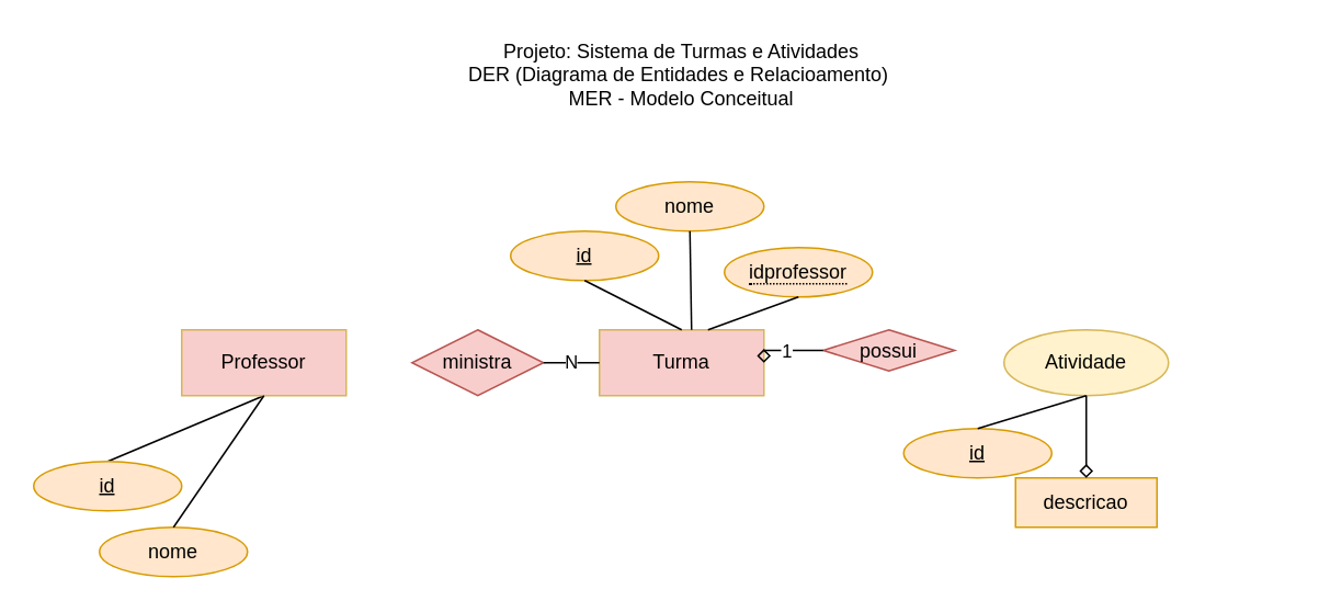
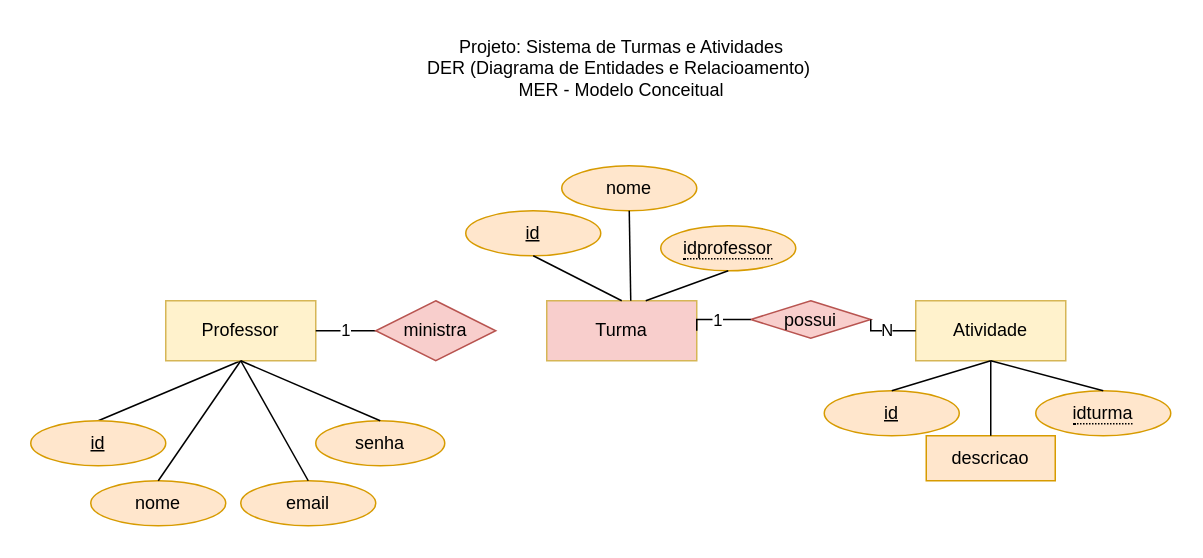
  <mxCell id="0" />
  <mxCell id="1" parent="0" />
  <mxCell id="2" value="Projeto:&amp;nbsp;Sistema de Turmas e Atividades&lt;div&gt;DER (Diagrama de Entidades e Relacioamento)&amp;nbsp;&lt;/div&gt;&lt;div&gt;MER - Modelo Conceitual&lt;/div&gt;" style="text;html=1;align=center;verticalAlign=middle;whiteSpace=wrap;rounded=0;" vertex="1" parent="1"><mxGeometry x="279" y="20" width="270" height="50" as="geometry" /></mxCell>
  <mxCell id="3" style="rounded=0;orthogonalLoop=1;jettySize=auto;html=1;exitX=0.5;exitY=1;exitDx=0;exitDy=0;entryX=0.5;entryY=0;entryDx=0;entryDy=0;endArrow=none;endFill=0;" edge="1" parent="1" source="4" target="13"><mxGeometry relative="1" as="geometry" /></mxCell>
- <mxCell id="4" value="Professor" style="whiteSpace=wrap;html=1;align=center;fillColor=#f8cecc;strokeColor=#d6b656;" vertex="1" parent="1"><mxGeometry x="110" y="200" width="100" height="40" as="geometry" /></mxCell>
+ <mxCell id="4" value="Professor" style="whiteSpace=wrap;html=1;align=center;fillColor=#fff2cc;strokeColor=#d6b656;" vertex="1" parent="1"><mxGeometry x="110" y="200" width="100" height="40" as="geometry" /></mxCell>
  <mxCell id="5" value="Turma" style="whiteSpace=wrap;html=1;align=center;fillColor=#f8cecc;strokeColor=#d6b656;" vertex="1" parent="1"><mxGeometry x="364" y="200" width="100" height="40" as="geometry" /></mxCell>
- <mxCell id="6" value="Atividade" style="ellipse;whiteSpace=wrap;html=1;align=center;fillColor=#fff2cc;strokeColor=#d6b656;" vertex="1" parent="1"><mxGeometry x="610" y="200" width="100" height="40" as="geometry" /></mxCell>
+ <mxCell id="6" value="Atividade" style="whiteSpace=wrap;html=1;align=center;fillColor=#fff2cc;strokeColor=#d6b656;" vertex="1" parent="1"><mxGeometry x="610" y="200" width="100" height="40" as="geometry" /></mxCell>
+ <mxCell id="7" value="1" style="edgeStyle=orthogonalEdgeStyle;rounded=0;orthogonalLoop=1;jettySize=auto;html=1;exitX=0;exitY=0.5;exitDx=0;exitDy=0;entryX=1;entryY=0.5;entryDx=0;entryDy=0;endArrow=none;endFill=0;" edge="1" parent="1" source="8" target="4"><mxGeometry relative="1" as="geometry" /></mxCell>
  <mxCell id="8" value="ministra" style="shape=rhombus;perimeter=rhombusPerimeter;whiteSpace=wrap;html=1;align=center;fillColor=#f8cecc;strokeColor=#b85450;" vertex="1" parent="1"><mxGeometry x="250" y="200" width="80" height="40" as="geometry" /></mxCell>
  <mxCell id="9" value="possui" style="shape=rhombus;perimeter=rhombusPerimeter;whiteSpace=wrap;html=1;align=center;fillColor=#f8cecc;strokeColor=#b85450;" vertex="1" parent="1"><mxGeometry x="500" y="200" width="80" height="25" as="geometry" /></mxCell>
- <mxCell id="10" value="N" style="edgeStyle=orthogonalEdgeStyle;rounded=0;orthogonalLoop=1;jettySize=auto;html=1;exitX=0;exitY=0.5;exitDx=0;exitDy=0;entryX=1;entryY=0.5;entryDx=0;entryDy=0;endArrow=none;endFill=0;" edge="1" parent="1" source="5" target="8"><mxGeometry relative="1" as="geometry"><mxPoint x="220" y="230" as="sourcePoint" /><mxPoint x="190" y="230" as="targetPoint" /></mxGeometry></mxCell>
- <mxCell id="12" value="1" style="edgeStyle=orthogonalEdgeStyle;rounded=0;orthogonalLoop=1;jettySize=auto;html=1;exitX=0;exitY=0.5;exitDx=0;exitDy=0;endArrow=diamond;endFill=0;entryX=1;entryY=0.5;entryDx=0;entryDy=0;" edge="1" parent="1" source="9" target="5"><mxGeometry relative="1" as="geometry"><mxPoint x="620" y="230" as="sourcePoint" /><mxPoint x="600" y="230" as="targetPoint" /></mxGeometry></mxCell>
+ <mxCell id="11" value="N" style="edgeStyle=orthogonalEdgeStyle;rounded=0;orthogonalLoop=1;jettySize=auto;html=1;exitX=0;exitY=0.5;exitDx=0;exitDy=0;endArrow=none;endFill=0;entryX=1;entryY=0.5;entryDx=0;entryDy=0;" edge="1" parent="1" source="6" target="9"><mxGeometry relative="1" as="geometry"><mxPoint x="490" y="230" as="sourcePoint" /><mxPoint x="690" y="220" as="targetPoint" /></mxGeometry></mxCell>
+ <mxCell id="12" value="1" style="edgeStyle=orthogonalEdgeStyle;rounded=0;orthogonalLoop=1;jettySize=auto;html=1;exitX=0;exitY=0.5;exitDx=0;exitDy=0;endArrow=none;endFill=0;entryX=1;entryY=0.5;entryDx=0;entryDy=0;" edge="1" parent="1" source="9" target="5"><mxGeometry relative="1" as="geometry"><mxPoint x="620" y="230" as="sourcePoint" /><mxPoint x="600" y="230" as="targetPoint" /></mxGeometry></mxCell>
  <mxCell id="13" value="id" style="ellipse;whiteSpace=wrap;html=1;align=center;fontStyle=4;fillColor=#ffe6cc;strokeColor=#d79b00;" vertex="1" parent="1"><mxGeometry x="20" y="280" width="90" height="30" as="geometry" /></mxCell>
  <mxCell id="14" value="nome" style="ellipse;whiteSpace=wrap;html=1;align=center;fillColor=#ffe6cc;strokeColor=#d79b00;" vertex="1" parent="1"><mxGeometry x="60" y="320" width="90" height="30" as="geometry" /></mxCell>
+ <mxCell id="15" value="email" style="ellipse;whiteSpace=wrap;html=1;align=center;fillColor=#ffe6cc;strokeColor=#d79b00;" vertex="1" parent="1"><mxGeometry x="160" y="320" width="90" height="30" as="geometry" /></mxCell>
+ <mxCell id="16" value="senha" style="ellipse;whiteSpace=wrap;html=1;align=center;fillColor=#ffe6cc;strokeColor=#d79b00;" vertex="1" parent="1"><mxGeometry x="210" y="280" width="86" height="30" as="geometry" /></mxCell>
  <mxCell id="17" value="nome" style="ellipse;whiteSpace=wrap;html=1;align=center;fillColor=#ffe6cc;strokeColor=#d79b00;" vertex="1" parent="1"><mxGeometry x="374" y="110" width="90" height="30" as="geometry" /></mxCell>
  <mxCell id="18" value="&lt;span style=&quot;border-bottom: 1px dotted&quot;&gt;idprofessor&lt;/span&gt;" style="ellipse;whiteSpace=wrap;html=1;align=center;fillColor=#ffe6cc;strokeColor=#d79b00;" vertex="1" parent="1"><mxGeometry x="440" y="150" width="90" height="30" as="geometry" /></mxCell>
  <mxCell id="19" value="id" style="ellipse;whiteSpace=wrap;html=1;align=center;fontStyle=4;fillColor=#ffe6cc;strokeColor=#d79b00;" vertex="1" parent="1"><mxGeometry x="310" y="140" width="90" height="30" as="geometry" /></mxCell>
  <mxCell id="20" value="id" style="ellipse;whiteSpace=wrap;html=1;align=center;fontStyle=4;fillColor=#ffe6cc;strokeColor=#d79b00;" vertex="1" parent="1"><mxGeometry x="549" y="260" width="90" height="30" as="geometry" /></mxCell>
+ <mxCell id="21" value="&lt;span style=&quot;border-bottom: 1px dotted&quot;&gt;idturma&lt;/span&gt;" style="ellipse;whiteSpace=wrap;html=1;align=center;fillColor=#ffe6cc;strokeColor=#d79b00;" vertex="1" parent="1"><mxGeometry x="690" y="260" width="90" height="30" as="geometry" /></mxCell>
  <mxCell id="22" value="descricao" style="whiteSpace=wrap;html=1;align=center;fillColor=#ffe6cc;strokeColor=#d79b00;rounded=0;" vertex="1" parent="1"><mxGeometry x="617" y="290" width="86" height="30" as="geometry" /></mxCell>
  <mxCell id="23" style="rounded=0;orthogonalLoop=1;jettySize=auto;html=1;exitX=0.5;exitY=1;exitDx=0;exitDy=0;entryX=0.5;entryY=0;entryDx=0;entryDy=0;endArrow=none;endFill=0;" edge="1" parent="1" source="4" target="14"><mxGeometry relative="1" as="geometry"><mxPoint x="170" y="250" as="sourcePoint" /><mxPoint x="75" y="290" as="targetPoint" /></mxGeometry></mxCell>
+ <mxCell id="24" style="rounded=0;orthogonalLoop=1;jettySize=auto;html=1;exitX=0.5;exitY=1;exitDx=0;exitDy=0;entryX=0.5;entryY=0;entryDx=0;entryDy=0;endArrow=none;endFill=0;" edge="1" parent="1" source="4" target="15"><mxGeometry relative="1" as="geometry"><mxPoint x="170" y="250" as="sourcePoint" /><mxPoint x="115" y="330" as="targetPoint" /></mxGeometry></mxCell>
+ <mxCell id="25" style="rounded=0;orthogonalLoop=1;jettySize=auto;html=1;exitX=0.5;exitY=1;exitDx=0;exitDy=0;entryX=0.5;entryY=0;entryDx=0;entryDy=0;endArrow=none;endFill=0;" edge="1" parent="1" source="4" target="16"><mxGeometry relative="1" as="geometry"><mxPoint x="170" y="250" as="sourcePoint" /><mxPoint x="215" y="330" as="targetPoint" /></mxGeometry></mxCell>
  <mxCell id="26" style="rounded=0;orthogonalLoop=1;jettySize=auto;html=1;exitX=0.5;exitY=0;exitDx=0;exitDy=0;entryX=0.5;entryY=1;entryDx=0;entryDy=0;endArrow=none;endFill=0;" edge="1" parent="1" source="5" target="19"><mxGeometry relative="1" as="geometry"><mxPoint x="170" y="250" as="sourcePoint" /><mxPoint x="263" y="290" as="targetPoint" /></mxGeometry></mxCell>
  <mxCell id="27" style="rounded=0;orthogonalLoop=1;jettySize=auto;html=1;exitX=0.56;exitY=0;exitDx=0;exitDy=0;entryX=0.5;entryY=1;entryDx=0;entryDy=0;endArrow=none;endFill=0;exitPerimeter=0;" edge="1" parent="1" source="5" target="17"><mxGeometry relative="1" as="geometry"><mxPoint x="424" y="210" as="sourcePoint" /><mxPoint x="385" y="180" as="targetPoint" /></mxGeometry></mxCell>
  <mxCell id="28" style="rounded=0;orthogonalLoop=1;jettySize=auto;html=1;entryX=0.5;entryY=1;entryDx=0;entryDy=0;endArrow=none;endFill=0;" edge="1" parent="1" target="18"><mxGeometry relative="1" as="geometry"><mxPoint x="430" y="200" as="sourcePoint" /><mxPoint x="449" y="150" as="targetPoint" /></mxGeometry></mxCell>
  <mxCell id="29" style="rounded=0;orthogonalLoop=1;jettySize=auto;html=1;exitX=0.5;exitY=1;exitDx=0;exitDy=0;entryX=0.5;entryY=0;entryDx=0;entryDy=0;endArrow=none;endFill=0;" edge="1" parent="1" source="6" target="20"><mxGeometry relative="1" as="geometry"><mxPoint x="433" y="212" as="sourcePoint" /><mxPoint x="515" y="180" as="targetPoint" /></mxGeometry></mxCell>
- <mxCell id="30" style="rounded=0;orthogonalLoop=1;jettySize=auto;html=1;exitX=0.5;exitY=1;exitDx=0;exitDy=0;entryX=0.5;entryY=0;entryDx=0;entryDy=0;endArrow=diamond;endFill=0;" edge="1" parent="1" source="6" target="22"><mxGeometry relative="1" as="geometry"><mxPoint x="670" y="250" as="sourcePoint" /><mxPoint x="604" y="270" as="targetPoint" /></mxGeometry></mxCell>
+ <mxCell id="30" style="rounded=0;orthogonalLoop=1;jettySize=auto;html=1;exitX=0.5;exitY=1;exitDx=0;exitDy=0;entryX=0.5;entryY=0;entryDx=0;entryDy=0;endArrow=none;endFill=0;" edge="1" parent="1" source="6" target="22"><mxGeometry relative="1" as="geometry"><mxPoint x="670" y="250" as="sourcePoint" /><mxPoint x="604" y="270" as="targetPoint" /></mxGeometry></mxCell>
+ <mxCell id="31" style="rounded=0;orthogonalLoop=1;jettySize=auto;html=1;exitX=0.5;exitY=1;exitDx=0;exitDy=0;entryX=0.5;entryY=0;entryDx=0;entryDy=0;endArrow=none;endFill=0;" edge="1" parent="1" source="6" target="21"><mxGeometry relative="1" as="geometry"><mxPoint x="670" y="250" as="sourcePoint" /><mxPoint x="670" y="300" as="targetPoint" /></mxGeometry></mxCell>
